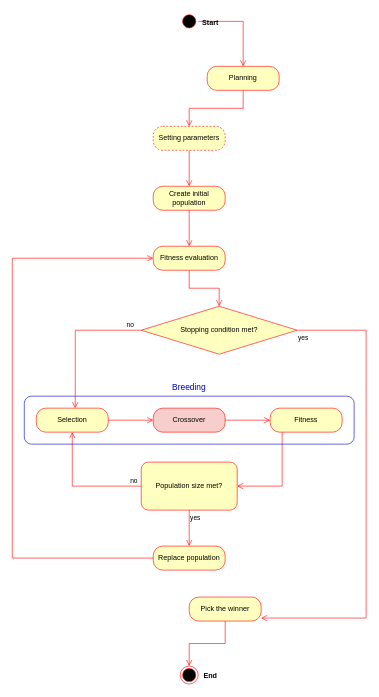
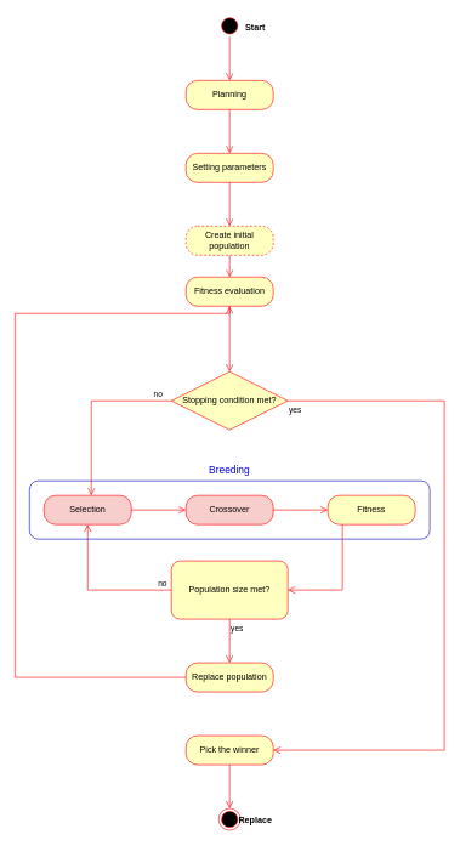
  <mxCell id="0" />
  <mxCell id="1" parent="0" />
  <mxCell id="2" value="" style="ellipse;html=1;shape=startState;fillColor=#000000;strokeColor=#ff0000;" vertex="1" parent="1"><mxGeometry x="300" y="20" width="30" height="30" as="geometry" /></mxCell>
  <mxCell id="3" value="" style="edgeStyle=orthogonalEdgeStyle;html=1;verticalAlign=bottom;endArrow=open;endSize=8;strokeColor=#ff0000;rounded=0;" edge="1" source="2" parent="1" target="4"><mxGeometry relative="1" as="geometry"><mxPoint x="315" y="110" as="targetPoint" /></mxGeometry></mxCell>
- <mxCell id="4" value="Planning" style="rounded=1;whiteSpace=wrap;html=1;arcSize=40;fontColor=#000000;fillColor=#ffffc0;strokeColor=#ff0000;" vertex="1" parent="1"><mxGeometry x="345" y="110" width="120" height="40" as="geometry" /></mxCell>
+ <mxCell id="4" value="Planning" style="rounded=1;whiteSpace=wrap;html=1;arcSize=40;fontColor=#000000;fillColor=#ffffc0;strokeColor=#ff0000;" vertex="1" parent="1"><mxGeometry x="255" y="110" width="120" height="40" as="geometry" /></mxCell>
  <mxCell id="5" value="" style="edgeStyle=orthogonalEdgeStyle;html=1;verticalAlign=bottom;endArrow=open;endSize=8;strokeColor=#ff0000;rounded=0;" edge="1" source="4" parent="1" target="6"><mxGeometry relative="1" as="geometry"><mxPoint x="315" y="210" as="targetPoint" /></mxGeometry></mxCell>
- <mxCell id="6" value="Setting parameters" style="rounded=1;whiteSpace=wrap;html=1;arcSize=40;fontColor=#000000;fillColor=#ffffc0;strokeColor=#ff0000;dashed=1;" vertex="1" parent="1"><mxGeometry x="255" y="210" width="120" height="40" as="geometry" /></mxCell>
+ <mxCell id="6" value="Setting parameters" style="rounded=1;whiteSpace=wrap;html=1;arcSize=40;fontColor=#000000;fillColor=#ffffc0;strokeColor=#ff0000;" vertex="1" parent="1"><mxGeometry x="255" y="210" width="120" height="40" as="geometry" /></mxCell>
  <mxCell id="7" value="" style="edgeStyle=orthogonalEdgeStyle;html=1;verticalAlign=bottom;endArrow=open;endSize=8;strokeColor=#ff0000;rounded=0;" edge="1" source="6" parent="1" target="8"><mxGeometry relative="1" as="geometry"><mxPoint x="315" y="310" as="targetPoint" /></mxGeometry></mxCell>
- <mxCell id="8" value="Create initial population" style="rounded=1;whiteSpace=wrap;html=1;arcSize=40;fontColor=#000000;fillColor=#ffffc0;strokeColor=#ff0000;" vertex="1" parent="1"><mxGeometry x="255" y="310" width="120" height="40" as="geometry" /></mxCell>
+ <mxCell id="8" value="Create initial population" style="rounded=1;whiteSpace=wrap;html=1;arcSize=40;fontColor=#000000;fillColor=#ffffc0;strokeColor=#ff0000;dashed=1;" vertex="1" parent="1"><mxGeometry x="255" y="310" width="120" height="40" as="geometry" /></mxCell>
  <mxCell id="9" value="" style="edgeStyle=orthogonalEdgeStyle;html=1;verticalAlign=bottom;endArrow=open;endSize=8;strokeColor=#ff0000;rounded=0;" edge="1" source="8" parent="1" target="10"><mxGeometry relative="1" as="geometry"><mxPoint x="315" y="410" as="targetPoint" /></mxGeometry></mxCell>
- <mxCell id="10" value="Fitness evaluation" style="rounded=1;whiteSpace=wrap;html=1;arcSize=40;fontColor=#000000;fillColor=#ffffc0;strokeColor=#ff0000;" vertex="1" parent="1"><mxGeometry x="255" y="410" width="120" height="40" as="geometry" /></mxCell>
+ <mxCell id="10" value="Fitness evaluation" style="rounded=1;whiteSpace=wrap;html=1;arcSize=40;fontColor=#000000;fillColor=#ffffc0;strokeColor=#ff0000;" vertex="1" parent="1"><mxGeometry x="255" y="380" width="120" height="40" as="geometry" /></mxCell>
  <mxCell id="11" value="" style="edgeStyle=orthogonalEdgeStyle;html=1;verticalAlign=bottom;endArrow=open;endSize=8;strokeColor=#ff0000;rounded=0;" edge="1" source="10" parent="1" target="27"><mxGeometry relative="1" as="geometry"><mxPoint x="315" y="510" as="targetPoint" /></mxGeometry></mxCell>
- <mxCell id="12" value="Selection" style="rounded=1;whiteSpace=wrap;html=1;arcSize=40;fontColor=#000000;fillColor=#ffffc0;strokeColor=#ff0000;" vertex="1" parent="1"><mxGeometry x="60" y="680" width="120" height="40" as="geometry" /></mxCell>
+ <mxCell id="12" value="Selection" style="rounded=1;whiteSpace=wrap;html=1;arcSize=40;fontColor=#000000;fillColor=#f8cecc;strokeColor=#ff0000;" vertex="1" parent="1"><mxGeometry x="60" y="680" width="120" height="40" as="geometry" /></mxCell>
  <mxCell id="13" value="" style="edgeStyle=orthogonalEdgeStyle;html=1;verticalAlign=bottom;endArrow=open;endSize=8;strokeColor=#ff0000;rounded=0;" edge="1" source="12" parent="1" target="14"><mxGeometry relative="1" as="geometry"><mxPoint x="80" y="780" as="targetPoint" /></mxGeometry></mxCell>
  <mxCell id="14" value="Crossover" style="rounded=1;whiteSpace=wrap;html=1;arcSize=40;fontColor=#000000;fillColor=#f8cecc;strokeColor=#ff0000;" vertex="1" parent="1"><mxGeometry x="255" y="680" width="120" height="40" as="geometry" /></mxCell>
  <mxCell id="15" value="" style="edgeStyle=orthogonalEdgeStyle;html=1;verticalAlign=bottom;endArrow=open;endSize=8;strokeColor=#ff0000;rounded=0;" edge="1" source="14" parent="1" target="16"><mxGeometry relative="1" as="geometry"><mxPoint x="315" y="780" as="targetPoint" /></mxGeometry></mxCell>
  <mxCell id="16" value="Fitness" style="rounded=1;whiteSpace=wrap;html=1;arcSize=40;fontColor=#000000;fillColor=#ffffc0;strokeColor=#ff0000;" vertex="1" parent="1"><mxGeometry x="450" y="680" width="120" height="40" as="geometry" /></mxCell>
  <mxCell id="17" value="" style="edgeStyle=orthogonalEdgeStyle;html=1;verticalAlign=bottom;endArrow=open;endSize=8;strokeColor=#ff0000;rounded=0;" edge="1" source="16" parent="1" target="18"><mxGeometry relative="1" as="geometry"><mxPoint x="530" y="780" as="targetPoint" /><Array as="points"><mxPoint x="470" y="810" /></Array></mxGeometry></mxCell>
  <mxCell id="18" value="Population size met?" style="whiteSpace=wrap;html=1;fontColor=#000000;fillColor=#ffffc0;strokeColor=#ff0000;rounded=1;" vertex="1" parent="1"><mxGeometry x="235" y="770" width="160" height="80" as="geometry" /></mxCell>
  <mxCell id="19" value="no" style="edgeStyle=orthogonalEdgeStyle;html=1;align=left;verticalAlign=bottom;endArrow=open;endSize=8;strokeColor=#ff0000;rounded=0;" edge="1" source="18" parent="1" target="12"><mxGeometry x="-0.8" relative="1" as="geometry"><mxPoint x="360" y="910" as="targetPoint" /><mxPoint as="offset" /></mxGeometry></mxCell>
  <mxCell id="20" value="yes" style="edgeStyle=orthogonalEdgeStyle;html=1;align=left;verticalAlign=top;endArrow=open;endSize=8;strokeColor=#ff0000;rounded=0;" edge="1" source="18" parent="1" target="21"><mxGeometry x="-1" relative="1" as="geometry"><mxPoint x="300" y="910" as="targetPoint" /></mxGeometry></mxCell>
  <mxCell id="21" value="Replace population" style="rounded=1;whiteSpace=wrap;html=1;arcSize=40;fontColor=#000000;fillColor=#ffffc0;strokeColor=#ff0000;" vertex="1" parent="1"><mxGeometry x="255" y="910" width="120" height="40" as="geometry" /></mxCell>
- <mxCell id="22" value="Pick the winner" style="rounded=1;whiteSpace=wrap;html=1;arcSize=40;fontColor=#000000;fillColor=#ffffc0;strokeColor=#ff0000;" vertex="1" parent="1"><mxGeometry x="315" y="995" width="120" height="40" as="geometry" /></mxCell>
+ <mxCell id="22" value="Pick the winner" style="rounded=1;whiteSpace=wrap;html=1;arcSize=40;fontColor=#000000;fillColor=#ffffc0;strokeColor=#ff0000;" vertex="1" parent="1"><mxGeometry x="255" y="1010" width="120" height="40" as="geometry" /></mxCell>
  <mxCell id="23" value="" style="edgeStyle=orthogonalEdgeStyle;html=1;verticalAlign=bottom;endArrow=open;endSize=8;strokeColor=#ff0000;rounded=0;" edge="1" source="22" parent="1" target="24"><mxGeometry relative="1" as="geometry"><mxPoint x="315" y="1110" as="targetPoint" /></mxGeometry></mxCell>
  <mxCell id="24" value="" style="ellipse;html=1;shape=endState;fillColor=#000000;strokeColor=#ff0000;" vertex="1" parent="1"><mxGeometry x="300" y="1110" width="30" height="30" as="geometry" /></mxCell>
  <mxCell id="25" value="" style="rounded=1;whiteSpace=wrap;html=1;fillColor=none;strokeColor=#0000CC;" vertex="1" parent="1"><mxGeometry x="40" y="660" width="550" height="80" as="geometry" /></mxCell>
  <mxCell id="26" value="&lt;font style=&quot;font-size: 14px;&quot; color=&quot;#0000cc&quot;&gt;Breeding&lt;/font&gt;" style="text;html=1;strokeColor=none;fillColor=none;align=center;verticalAlign=middle;whiteSpace=wrap;rounded=0;" vertex="1" parent="1"><mxGeometry x="285" y="630" width="60" height="30" as="geometry" /></mxCell>
- <mxCell id="27" value="Stopping condition met?" style="rhombus;whiteSpace=wrap;html=1;fontColor=#000000;fillColor=#ffffc0;strokeColor=#ff0000;" vertex="1" parent="1"><mxGeometry x="235" y="510" width="260" height="80" as="geometry" /></mxCell>
+ <mxCell id="27" value="Stopping condition met?" style="rhombus;whiteSpace=wrap;html=1;fontColor=#000000;fillColor=#ffffc0;strokeColor=#ff0000;" vertex="1" parent="1"><mxGeometry x="235" y="510" width="160" height="80" as="geometry" /></mxCell>
  <mxCell id="28" value="no" style="edgeStyle=orthogonalEdgeStyle;html=1;align=left;verticalAlign=bottom;endArrow=open;endSize=8;strokeColor=#ff0000;rounded=0;" edge="1" source="27" parent="1" target="12"><mxGeometry x="-0.792" relative="1" as="geometry"><mxPoint x="140" y="640" as="targetPoint" /><Array as="points"><mxPoint x="125" y="550" /></Array><mxPoint x="-1" as="offset" /></mxGeometry></mxCell>
  <mxCell id="29" value="yes" style="edgeStyle=orthogonalEdgeStyle;html=1;align=left;verticalAlign=top;endArrow=open;endSize=8;strokeColor=#ff0000;rounded=0;" edge="1" source="27" parent="1" target="22"><mxGeometry x="-1" relative="1" as="geometry"><mxPoint x="315" y="630" as="targetPoint" /><Array as="points"><mxPoint x="610" y="550" /><mxPoint x="610" y="1030" /></Array></mxGeometry></mxCell>
  <mxCell id="30" value="" style="edgeStyle=orthogonalEdgeStyle;html=1;verticalAlign=bottom;endArrow=open;endSize=8;strokeColor=#ff0000;rounded=0;" edge="1" source="21" parent="1" target="10"><mxGeometry relative="1" as="geometry"><mxPoint x="-40" y="1050" as="targetPoint" /><Array as="points"><mxPoint x="20" y="930" /><mxPoint x="20" y="430" /></Array></mxGeometry></mxCell>
  <mxCell id="31" value="Start" style="text;align=center;fontStyle=1;verticalAlign=middle;spacingLeft=3;spacingRight=3;strokeColor=none;rotatable=0;points=[[0,0.5],[1,0.5]];portConstraint=eastwest;html=1;" vertex="1" parent="1"><mxGeometry x="310" y="24" width="80" height="26" as="geometry" /></mxCell>
- <mxCell id="32" value="End" style="text;align=center;fontStyle=1;verticalAlign=middle;spacingLeft=3;spacingRight=3;strokeColor=none;rotatable=0;points=[[0,0.5],[1,0.5]];portConstraint=eastwest;html=1;" vertex="1" parent="1"><mxGeometry x="310" y="1114" width="80" height="26" as="geometry" /></mxCell>
+ <mxCell id="32" value="Replace" style="text;align=center;fontStyle=1;verticalAlign=middle;spacingLeft=3;spacingRight=3;strokeColor=none;rotatable=0;points=[[0,0.5],[1,0.5]];portConstraint=eastwest;html=1;" vertex="1" parent="1"><mxGeometry x="310" y="1114" width="80" height="26" as="geometry" /></mxCell>
